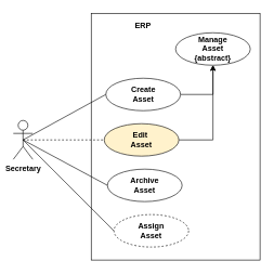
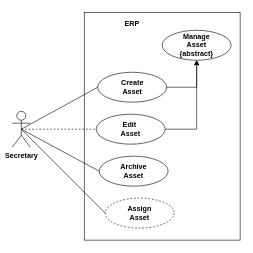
  <mxCell id="0" />
  <mxCell id="1" parent="0" />
  <mxCell id="2" value="" style="rounded=0;whiteSpace=wrap;html=1;" vertex="1" parent="1"><mxGeometry x="140" y="20" width="260" height="380" as="geometry" /></mxCell>
  <mxCell id="3" value="ERP" style="text;html=1;strokeColor=none;fillColor=none;align=center;verticalAlign=middle;whiteSpace=wrap;rounded=0;fontStyle=1" vertex="1" parent="1"><mxGeometry x="160" y="30" width="120" height="20" as="geometry" /></mxCell>
  <mxCell id="4" value="Manage&lt;br&gt;Asset&lt;br&gt;{abstract}" style="ellipse;whiteSpace=wrap;html=1;fontStyle=1;align=center;horizontal=1;labelBackgroundColor=none;labelBorderColor=none;shadow=0;" vertex="1" parent="1"><mxGeometry x="270" y="50" width="115" height="50" as="geometry" /></mxCell>
  <mxCell id="5" style="edgeStyle=orthogonalEdgeStyle;rounded=0;orthogonalLoop=1;jettySize=auto;html=1;exitX=1;exitY=0.5;exitDx=0;exitDy=0;entryX=0.5;entryY=1;entryDx=0;entryDy=0;" edge="1" parent="1" source="6" target="4"><mxGeometry relative="1" as="geometry" /></mxCell>
  <mxCell id="6" value="Create&lt;br&gt;Asset" style="ellipse;whiteSpace=wrap;html=1;fontStyle=1;align=center;horizontal=1;labelBackgroundColor=none;labelBorderColor=none;shadow=0;" vertex="1" parent="1"><mxGeometry x="162.5" y="120" width="115" height="50" as="geometry" /></mxCell>
  <mxCell id="7" style="edgeStyle=orthogonalEdgeStyle;rounded=0;orthogonalLoop=1;jettySize=auto;html=1;exitX=1;exitY=0.5;exitDx=0;exitDy=0;entryX=0.5;entryY=1;entryDx=0;entryDy=0;" edge="1" parent="1" source="8" target="4"><mxGeometry relative="1" as="geometry" /></mxCell>
- <mxCell id="8" value="Edit&amp;nbsp;&lt;br&gt;Asset" style="ellipse;whiteSpace=wrap;html=1;fontStyle=1;align=center;horizontal=1;labelBackgroundColor=none;labelBorderColor=none;shadow=0;fillColor=#fff2cc;" vertex="1" parent="1"><mxGeometry x="160" y="190" width="115" height="50" as="geometry" /></mxCell>
+ <mxCell id="8" value="Edit&amp;nbsp;&lt;br&gt;Asset" style="ellipse;whiteSpace=wrap;html=1;fontStyle=1;align=center;horizontal=1;labelBackgroundColor=none;labelBorderColor=none;shadow=0;" vertex="1" parent="1"><mxGeometry x="160" y="190" width="115" height="50" as="geometry" /></mxCell>
  <mxCell id="9" value="" style="endArrow=none;html=1;entryX=0;entryY=0.5;entryDx=0;entryDy=0;exitX=0.5;exitY=0.5;exitDx=0;exitDy=0;exitPerimeter=0;" edge="1" parent="1" source="10" target="6"><mxGeometry width="50" height="50" relative="1" as="geometry"><mxPoint x="40" y="220" as="sourcePoint" /><mxPoint x="80" y="430" as="targetPoint" /></mxGeometry></mxCell>
  <mxCell id="10" value="Secretary" style="shape=umlActor;verticalLabelPosition=bottom;labelBackgroundColor=#ffffff;verticalAlign=top;html=1;outlineConnect=0;fontStyle=1" vertex="1" parent="1"><mxGeometry x="20" y="185" width="30" height="60" as="geometry" /></mxCell>
  <mxCell id="11" style="edgeStyle=none;orthogonalLoop=1;jettySize=auto;html=1;exitX=0.5;exitY=0.5;exitDx=0;exitDy=0;exitPerimeter=0;entryX=0;entryY=0.5;entryDx=0;entryDy=0;endArrow=none;dashed=1;" edge="1" parent="1" source="10" target="8"><mxGeometry relative="1" as="geometry"><mxPoint x="55" y="270" as="sourcePoint" /><mxPoint x="162.5" y="285" as="targetPoint" /></mxGeometry></mxCell>
  <mxCell id="12" style="edgeStyle=none;orthogonalLoop=1;jettySize=auto;html=1;exitX=0.5;exitY=0.5;exitDx=0;exitDy=0;exitPerimeter=0;entryX=0;entryY=0.5;entryDx=0;entryDy=0;endArrow=none;" edge="1" parent="1" source="10" target="13"><mxGeometry relative="1" as="geometry"><mxPoint x="65" y="440" as="sourcePoint" /><mxPoint x="165" y="355" as="targetPoint" /></mxGeometry></mxCell>
  <mxCell id="13" value="Archive&lt;br&gt;Asset" style="ellipse;whiteSpace=wrap;html=1;fontStyle=1;align=center;horizontal=1;labelBackgroundColor=none;labelBorderColor=none;shadow=0;" vertex="1" parent="1"><mxGeometry x="165" y="260" width="115" height="50" as="geometry" /></mxCell>
  <mxCell id="14" value="Assign&lt;br&gt;Asset" style="ellipse;whiteSpace=wrap;html=1;fontStyle=1;align=center;horizontal=1;labelBackgroundColor=none;labelBorderColor=none;shadow=0;dashed=1;" vertex="1" parent="1"><mxGeometry x="175" y="330" width="115" height="50" as="geometry" /></mxCell>
  <mxCell id="15" style="edgeStyle=none;orthogonalLoop=1;jettySize=auto;html=1;exitX=0.5;exitY=0.5;exitDx=0;exitDy=0;exitPerimeter=0;entryX=0;entryY=0.5;entryDx=0;entryDy=0;endArrow=none;" edge="1" parent="1" source="10" target="14"><mxGeometry relative="1" as="geometry"><mxPoint x="45" y="225" as="sourcePoint" /><mxPoint x="175" y="295" as="targetPoint" /></mxGeometry></mxCell>
